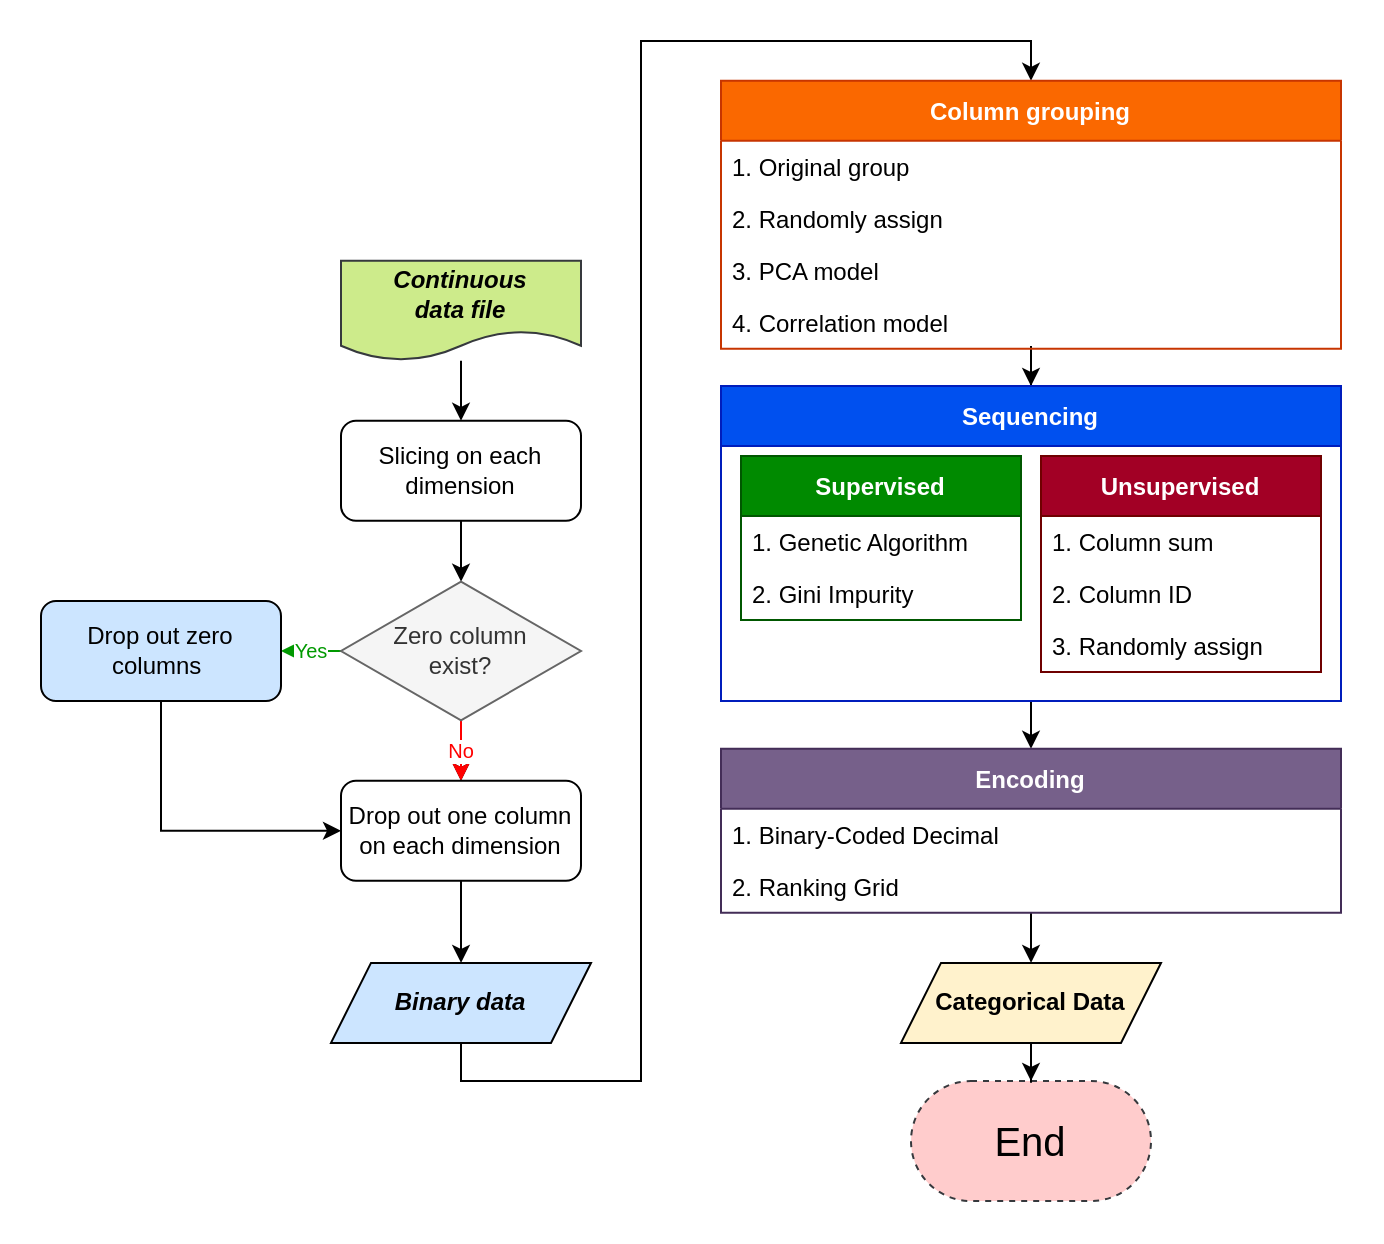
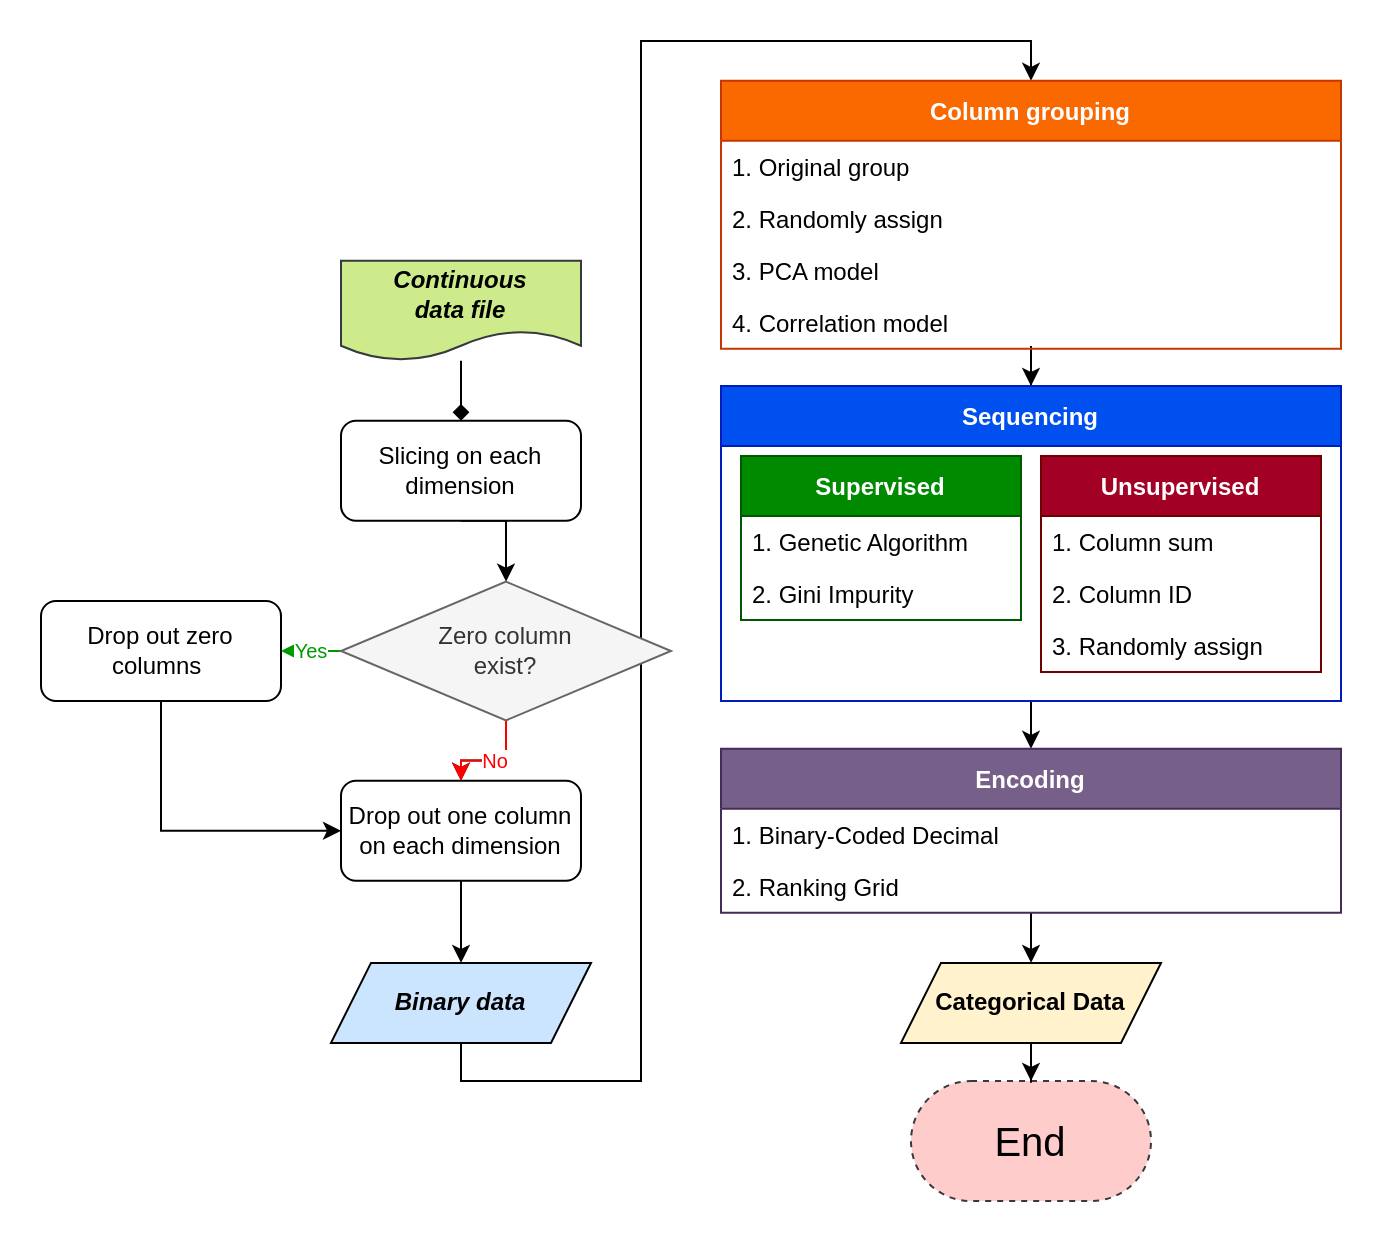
  <mxCell id="0" />
  <mxCell id="1" parent="0" />
  <mxCell id="2" value="End" style="rounded=1;whiteSpace=wrap;html=1;arcSize=50;fontSize=20;fillColor=#ffcccc;strokeColor=#36393d;fontStyle=0;dashed=1;" parent="1" vertex="1"><mxGeometry x="455" y="540" width="120" height="60" as="geometry" /></mxCell>
- <mxCell id="3" style="edgeStyle=orthogonalEdgeStyle;rounded=0;orthogonalLoop=1;jettySize=auto;html=1;" parent="1" source="4" target="7" edge="1"><mxGeometry relative="1" as="geometry" /></mxCell>
+ <mxCell id="3" style="edgeStyle=orthogonalEdgeStyle;rounded=0;orthogonalLoop=1;jettySize=auto;html=1;endArrow=diamond;" parent="1" source="4" target="7" edge="1"><mxGeometry relative="1" as="geometry" /></mxCell>
  <mxCell id="4" value="&lt;span style=&quot;font-family: &amp;#34;helvetica&amp;#34;&quot;&gt;Continuous &lt;br&gt;data file&lt;/span&gt;" style="shape=document;whiteSpace=wrap;html=1;boundedLbl=1;fillColor=#cdeb8b;strokeColor=#36393d;fontStyle=3" parent="1" vertex="1"><mxGeometry x="170" y="129.88" width="120" height="50" as="geometry" /></mxCell>
  <mxCell id="5" value="" style="edgeStyle=orthogonalEdgeStyle;rounded=0;orthogonalLoop=1;jettySize=auto;html=1;startArrow=none;" edge="1" parent="1" source="24" target="13"><mxGeometry relative="1" as="geometry" /></mxCell>
  <mxCell id="6" style="edgeStyle=orthogonalEdgeStyle;rounded=0;orthogonalLoop=1;jettySize=auto;html=1;exitX=0.5;exitY=1;exitDx=0;exitDy=0;entryX=0.5;entryY=0;entryDx=0;entryDy=0;" edge="1" parent="1" source="7" target="24"><mxGeometry relative="1" as="geometry" /></mxCell>
  <mxCell id="7" value="Slicing on each dimension" style="rounded=1;whiteSpace=wrap;html=1;fontSize=12;glass=0;strokeWidth=1;shadow=0;" parent="1" vertex="1"><mxGeometry x="170" y="209.88" width="120" height="50" as="geometry" /></mxCell>
  <mxCell id="8" style="edgeStyle=orthogonalEdgeStyle;rounded=0;orthogonalLoop=1;jettySize=auto;html=1;entryX=0.5;entryY=0;entryDx=0;entryDy=0;" parent="1" source="9" target="17" edge="1"><mxGeometry relative="1" as="geometry"><mxPoint x="140" y="-40.12" as="targetPoint" /><Array as="points"><mxPoint x="230" y="540" /><mxPoint x="320" y="540" /><mxPoint x="320" y="20" /><mxPoint x="515" y="20" /></Array></mxGeometry></mxCell>
  <mxCell id="9" value="Binary data" style="shape=parallelogram;perimeter=parallelogramPerimeter;whiteSpace=wrap;html=1;fixedSize=1;fillColor=#cce5ff;fontStyle=3" parent="1" vertex="1"><mxGeometry x="165" y="480.94" width="130" height="40" as="geometry" /></mxCell>
  <mxCell id="10" value="No" style="edgeStyle=orthogonalEdgeStyle;rounded=0;orthogonalLoop=1;jettySize=auto;html=1;fontSize=10;strokeColor=#FF0000;fontColor=#FF0000;" parent="1" source="24" target="13" edge="1"><mxGeometry relative="1" as="geometry" /></mxCell>
  <mxCell id="11" value="Yes" style="edgeStyle=orthogonalEdgeStyle;rounded=0;orthogonalLoop=1;jettySize=auto;html=1;fontSize=10;fontColor=#009900;strokeColor=#009900;" parent="1" source="24" target="15" edge="1"><mxGeometry relative="1" as="geometry" /></mxCell>
  <mxCell id="12" value="" style="edgeStyle=orthogonalEdgeStyle;rounded=0;orthogonalLoop=1;jettySize=auto;html=1;" edge="1" parent="1" source="13" target="9"><mxGeometry relative="1" as="geometry" /></mxCell>
  <mxCell id="13" value="Drop out one column on each dimension" style="rounded=1;whiteSpace=wrap;html=1;fontSize=12;glass=0;strokeWidth=1;shadow=0;" parent="1" vertex="1"><mxGeometry x="170" y="389.88" width="120" height="50" as="geometry" /></mxCell>
  <mxCell id="14" style="edgeStyle=orthogonalEdgeStyle;rounded=0;orthogonalLoop=1;jettySize=auto;html=1;exitX=0.5;exitY=1;exitDx=0;exitDy=0;entryX=0;entryY=0.5;entryDx=0;entryDy=0;" edge="1" parent="1" source="15" target="13"><mxGeometry relative="1" as="geometry" /></mxCell>
- <mxCell id="15" value="Drop out zero columns&amp;nbsp;" style="rounded=1;whiteSpace=wrap;html=1;fontSize=12;glass=0;strokeWidth=1;shadow=0;fillColor=#cce5ff;" parent="1" vertex="1"><mxGeometry x="20" y="300" width="120" height="50" as="geometry" /></mxCell>
+ <mxCell id="15" value="Drop out zero columns&amp;nbsp;" style="rounded=1;whiteSpace=wrap;html=1;fontSize=12;glass=0;strokeWidth=1;shadow=0;" parent="1" vertex="1"><mxGeometry x="20" y="300" width="120" height="50" as="geometry" /></mxCell>
  <mxCell id="16" style="edgeStyle=orthogonalEdgeStyle;rounded=0;orthogonalLoop=1;jettySize=auto;html=1;" edge="1" parent="1" source="17" target="26"><mxGeometry relative="1" as="geometry" /></mxCell>
  <mxCell id="17" value="Column grouping" style="swimlane;fontStyle=1;childLayout=stackLayout;horizontal=1;startSize=30;horizontalStack=0;resizeParent=1;resizeParentMax=0;resizeLast=0;collapsible=1;marginBottom=0;fillColor=#fa6800;strokeColor=#C73500;fontColor=#FFFFFF;" parent="1" vertex="1"><mxGeometry x="360" y="39.88" width="310" height="134" as="geometry"><mxRectangle x="384" y="20" width="120" height="26" as="alternateBounds" /></mxGeometry></mxCell>
  <mxCell id="18" value="1. Original group" style="text;strokeColor=none;fillColor=none;align=left;verticalAlign=top;spacingLeft=4;spacingRight=4;overflow=hidden;rotatable=0;points=[[0,0.5],[1,0.5]];portConstraint=eastwest;" parent="17" vertex="1"><mxGeometry y="30" width="310" height="26" as="geometry" /></mxCell>
  <mxCell id="19" value="2. Randomly assign" style="text;strokeColor=none;fillColor=none;align=left;verticalAlign=top;spacingLeft=4;spacingRight=4;overflow=hidden;rotatable=0;points=[[0,0.5],[1,0.5]];portConstraint=eastwest;" parent="17" vertex="1"><mxGeometry y="56" width="310" height="26" as="geometry" /></mxCell>
  <mxCell id="20" value="3. PCA model" style="text;strokeColor=none;fillColor=none;align=left;verticalAlign=top;spacingLeft=4;spacingRight=4;overflow=hidden;rotatable=0;points=[[0,0.5],[1,0.5]];portConstraint=eastwest;" parent="17" vertex="1"><mxGeometry y="82" width="310" height="26" as="geometry" /></mxCell>
  <mxCell id="21" value="4. Correlation model" style="text;strokeColor=none;fillColor=none;align=left;verticalAlign=top;spacingLeft=4;spacingRight=4;overflow=hidden;rotatable=0;points=[[0,0.5],[1,0.5]];portConstraint=eastwest;" vertex="1" parent="17"><mxGeometry y="108" width="310" height="26" as="geometry" /></mxCell>
  <mxCell id="22" value="" style="edgeStyle=orthogonalEdgeStyle;rounded=0;orthogonalLoop=1;jettySize=auto;html=1;fontSize=20;" parent="1" source="23" target="2" edge="1"><mxGeometry relative="1" as="geometry" /></mxCell>
  <mxCell id="23" value="&lt;span style=&quot;font-style: normal; text-align: left;&quot;&gt;Categorical Data&lt;/span&gt;" style="shape=parallelogram;perimeter=parallelogramPerimeter;whiteSpace=wrap;html=1;fixedSize=1;fillColor=#fff2cc;fontStyle=3" parent="1" vertex="1"><mxGeometry x="450" y="480.94" width="130" height="40" as="geometry" /></mxCell>
- <mxCell id="24" value="Zero column &lt;br&gt;exist?" style="rhombus;whiteSpace=wrap;html=1;fillColor=#f5f5f5;strokeColor=#666666;fontColor=#333333;" parent="1" vertex="1"><mxGeometry x="170" y="290.32" width="120" height="69.37" as="geometry" /></mxCell>
+ <mxCell id="24" value="Zero column &lt;br&gt;exist?" style="rhombus;whiteSpace=wrap;html=1;fillColor=#f5f5f5;strokeColor=#666666;fontColor=#333333;" parent="1" vertex="1"><mxGeometry x="170" y="290.32" width="165" height="69.37" as="geometry" /></mxCell>
  <mxCell id="25" style="edgeStyle=orthogonalEdgeStyle;rounded=0;orthogonalLoop=1;jettySize=auto;html=1;" edge="1" parent="1" source="26" target="35"><mxGeometry relative="1" as="geometry" /></mxCell>
  <mxCell id="26" value="Sequencing" style="swimlane;startSize=30;fontStyle=1;fillColor=#0050ef;strokeColor=#001DBC;fontColor=#ffffff;" vertex="1" parent="1"><mxGeometry x="360" y="192.5" width="310" height="157.5" as="geometry" /></mxCell>
  <mxCell id="27" value="Supervised" style="swimlane;fontStyle=1;childLayout=stackLayout;horizontal=1;startSize=30;horizontalStack=0;resizeParent=1;resizeParentMax=0;resizeLast=0;collapsible=1;marginBottom=0;fillColor=#008a00;strokeColor=#005700;fontColor=#ffffff;" vertex="1" parent="26"><mxGeometry x="10" y="35" width="140" height="82" as="geometry"><mxRectangle x="610" y="225" width="120" height="26" as="alternateBounds" /></mxGeometry></mxCell>
  <mxCell id="28" value="1. Genetic Algorithm" style="text;strokeColor=none;fillColor=none;align=left;verticalAlign=top;spacingLeft=4;spacingRight=4;overflow=hidden;rotatable=0;points=[[0,0.5],[1,0.5]];portConstraint=eastwest;" vertex="1" parent="27"><mxGeometry y="30" width="140" height="26" as="geometry" /></mxCell>
  <mxCell id="29" value="2. Gini Impurity" style="text;strokeColor=none;fillColor=none;align=left;verticalAlign=top;spacingLeft=4;spacingRight=4;overflow=hidden;rotatable=0;points=[[0,0.5],[1,0.5]];portConstraint=eastwest;" vertex="1" parent="27"><mxGeometry y="56" width="140" height="26" as="geometry" /></mxCell>
  <mxCell id="30" value="Unsupervised" style="swimlane;fontStyle=1;childLayout=stackLayout;horizontal=1;startSize=30;horizontalStack=0;resizeParent=1;resizeParentMax=0;resizeLast=0;collapsible=1;marginBottom=0;fillColor=#a20025;strokeColor=#6F0000;fontColor=#ffffff;" vertex="1" parent="26"><mxGeometry x="160" y="35" width="140" height="108" as="geometry"><mxRectangle x="610" y="225" width="120" height="26" as="alternateBounds" /></mxGeometry></mxCell>
  <mxCell id="31" value="1. Column sum" style="text;strokeColor=none;fillColor=none;align=left;verticalAlign=top;spacingLeft=4;spacingRight=4;overflow=hidden;rotatable=0;points=[[0,0.5],[1,0.5]];portConstraint=eastwest;" vertex="1" parent="30"><mxGeometry y="30" width="140" height="26" as="geometry" /></mxCell>
  <mxCell id="32" value="2. Column ID" style="text;strokeColor=none;fillColor=none;align=left;verticalAlign=top;spacingLeft=4;spacingRight=4;overflow=hidden;rotatable=0;points=[[0,0.5],[1,0.5]];portConstraint=eastwest;" vertex="1" parent="30"><mxGeometry y="56" width="140" height="26" as="geometry" /></mxCell>
  <mxCell id="33" value="3. Randomly assign" style="text;strokeColor=none;fillColor=none;align=left;verticalAlign=top;spacingLeft=4;spacingRight=4;overflow=hidden;rotatable=0;points=[[0,0.5],[1,0.5]];portConstraint=eastwest;" vertex="1" parent="30"><mxGeometry y="82" width="140" height="26" as="geometry" /></mxCell>
  <mxCell id="34" style="edgeStyle=orthogonalEdgeStyle;rounded=0;orthogonalLoop=1;jettySize=auto;html=1;entryX=0.5;entryY=0;entryDx=0;entryDy=0;" edge="1" parent="1" source="35" target="23"><mxGeometry relative="1" as="geometry" /></mxCell>
  <mxCell id="35" value="Encoding" style="swimlane;fontStyle=1;childLayout=stackLayout;horizontal=1;startSize=30;horizontalStack=0;resizeParent=1;resizeParentMax=0;resizeLast=0;collapsible=1;marginBottom=0;fillColor=#76608a;strokeColor=#432D57;fontColor=#ffffff;" vertex="1" parent="1"><mxGeometry x="360" y="373.88" width="310" height="82" as="geometry"><mxRectangle x="610" y="225" width="120" height="26" as="alternateBounds" /></mxGeometry></mxCell>
  <mxCell id="36" value="1. Binary-Coded Decimal" style="text;strokeColor=none;fillColor=none;align=left;verticalAlign=top;spacingLeft=4;spacingRight=4;overflow=hidden;rotatable=0;points=[[0,0.5],[1,0.5]];portConstraint=eastwest;" vertex="1" parent="35"><mxGeometry y="30" width="310" height="26" as="geometry" /></mxCell>
  <mxCell id="37" value="2. Ranking Grid" style="text;strokeColor=none;fillColor=none;align=left;verticalAlign=top;spacingLeft=4;spacingRight=4;overflow=hidden;rotatable=0;points=[[0,0.5],[1,0.5]];portConstraint=eastwest;" vertex="1" parent="35"><mxGeometry y="56" width="310" height="26" as="geometry" /></mxCell>
